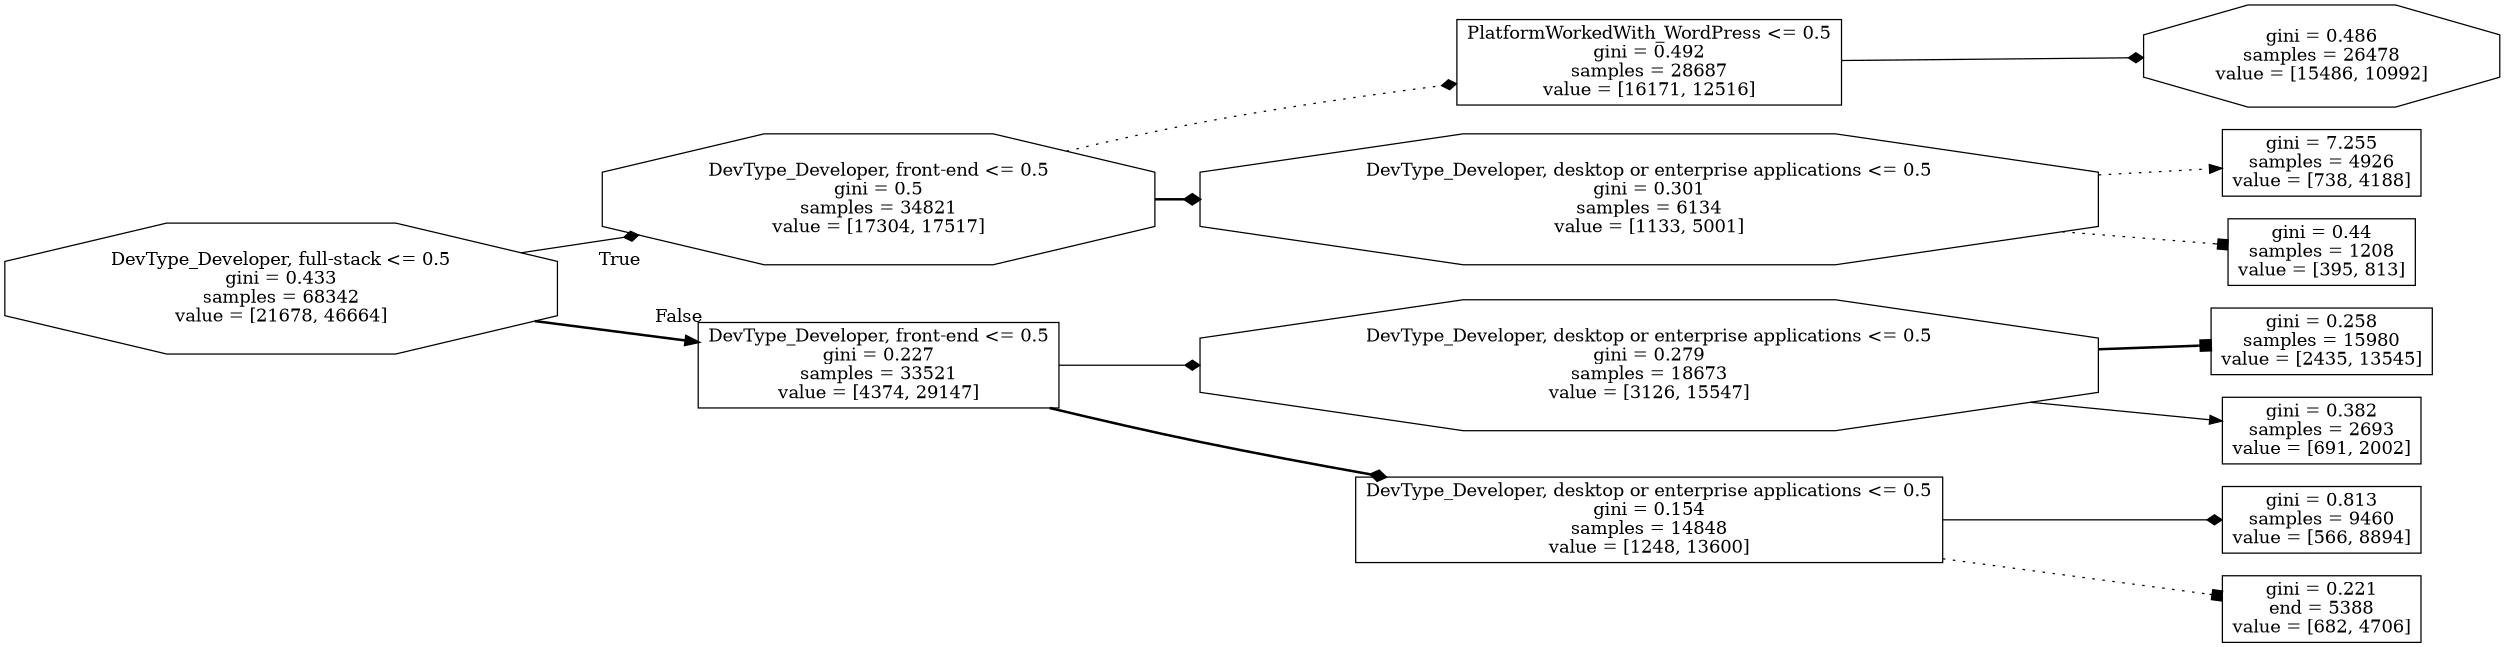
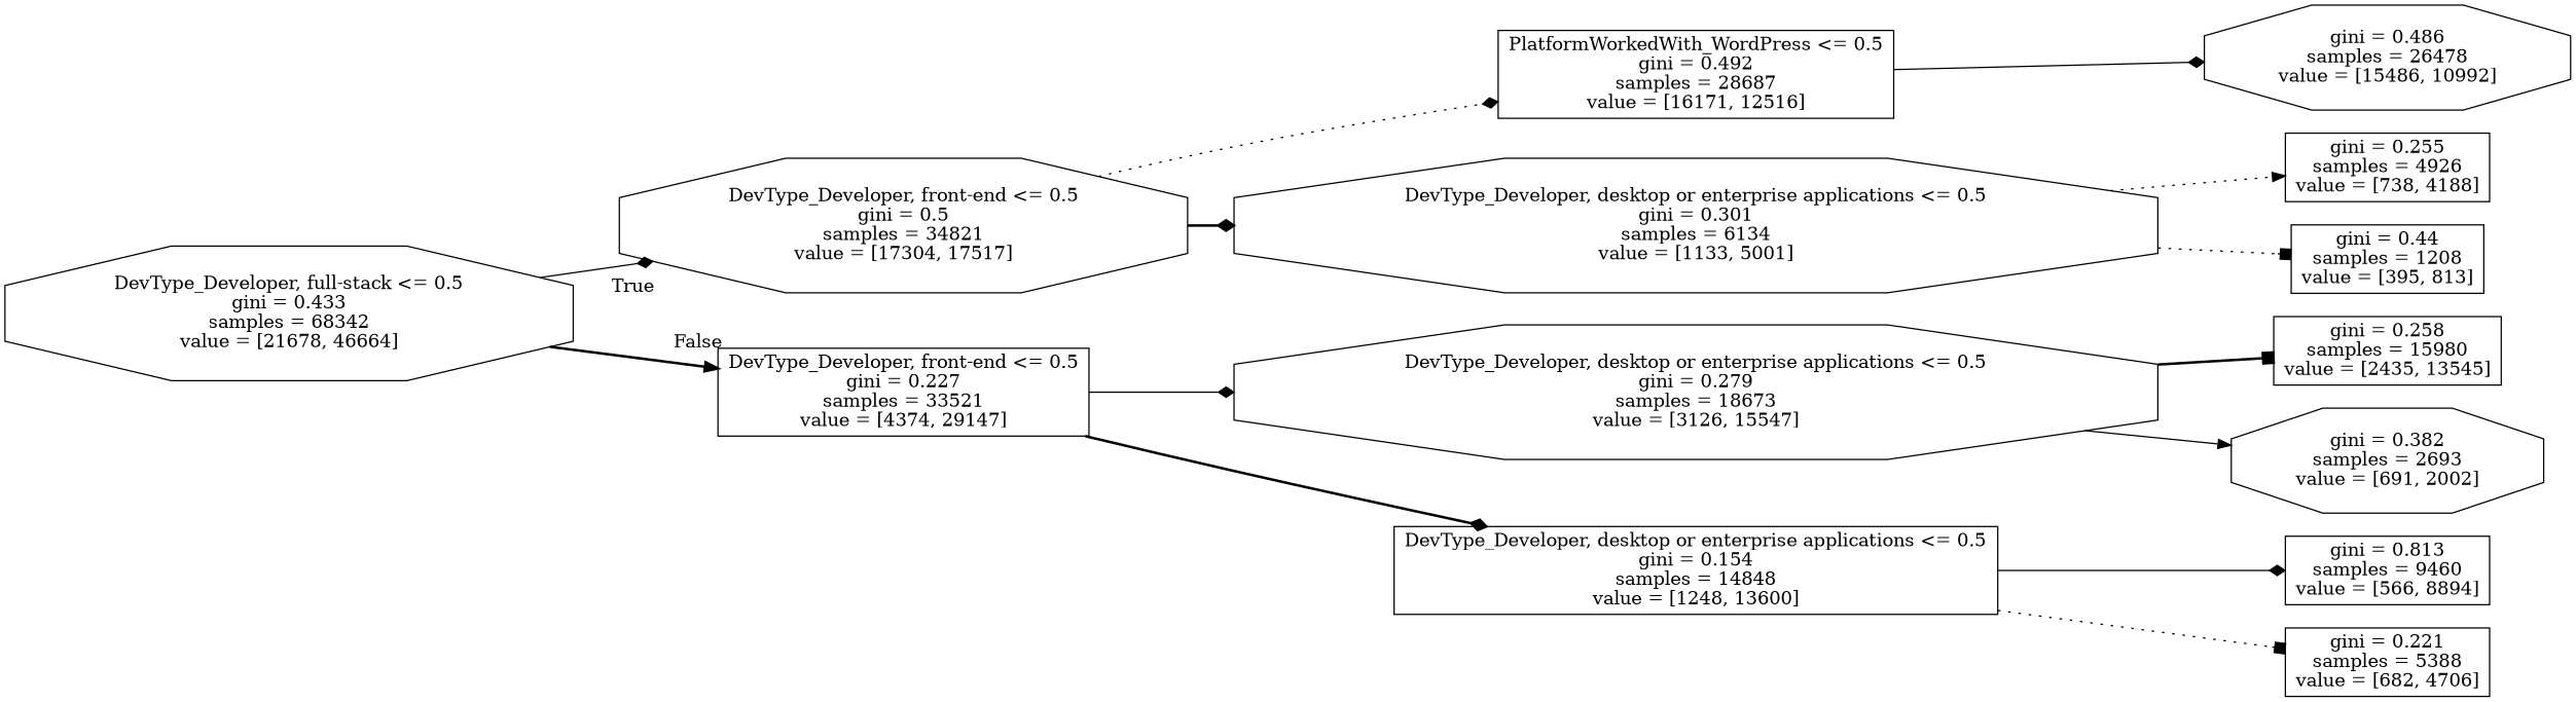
  digraph {
    rankdir=LR
    node [shape=box]
    edge [arrowhead=diamond style=solid]
    n1 [label="DevType_Developer, full-stack <= 0.5\ngini = 0.433\nsamples = 68342\nvalue = [21678, 46664]" shape=octagon]
    n2 [label="DevType_Developer, front-end <= 0.5\ngini = 0.5\nsamples = 34821\nvalue = [17304, 17517]" shape=octagon]
    n3 [label="DevType_Developer, front-end <= 0.5\ngini = 0.227\nsamples = 33521\nvalue = [4374, 29147]"]
    n4 [label="PlatformWorkedWith_WordPress <= 0.5\ngini = 0.492\nsamples = 28687\nvalue = [16171, 12516]"]
    n5 [label="DevType_Developer, desktop or enterprise applications <= 0.5\ngini = 0.301\nsamples = 6134\nvalue = [1133, 5001]" shape=octagon]
    n6 [label="DevType_Developer, desktop or enterprise applications <= 0.5\ngini = 0.279\nsamples = 18673\nvalue = [3126, 15547]" shape=octagon]
    n7 [label="DevType_Developer, desktop or enterprise applications <= 0.5\ngini = 0.154\nsamples = 14848\nvalue = [1248, 13600]"]
    n8 [label="gini = 0.486\nsamples = 26478\nvalue = [15486, 10992]" shape=octagon]
-   n9 [label="gini = 7.255\nsamples = 4926\nvalue = [738, 4188]"]
+   n9 [label="gini = 0.255\nsamples = 4926\nvalue = [738, 4188]"]
    n10 [label="gini = 0.44\nsamples = 1208\nvalue = [395, 813]"]
    n11 [label="gini = 0.258\nsamples = 15980\nvalue = [2435, 13545]"]
-   n12 [label="gini = 0.382\nsamples = 2693\nvalue = [691, 2002]"]
+   n12 [label="gini = 0.382\nsamples = 2693\nvalue = [691, 2002]" shape=octagon]
    n13 [label="gini = 0.813\nsamples = 9460\nvalue = [566, 8894]"]
-   n14 [label="gini = 0.221\nend = 5388\nvalue = [682, 4706]"]
+   n14 [label="gini = 0.221\nsamples = 5388\nvalue = [682, 4706]"]
    n1 -> n2 [headlabel=True labelangle=45 labeldistance=2.5]
    n1 -> n3 [arrowhead=normal headlabel=False labelangle=-45 labeldistance=2.5 style=bold]
    n2 -> n4 [style=dotted]
    n2 -> n5 [style=bold]
    n3 -> n6
    n3 -> n7 [style=bold]
    n4 -> n8
    n5 -> n9 [arrowhead=normal style=dotted]
    n5 -> n10 [arrowhead=box style=dotted]
    n6 -> n11 [arrowhead=box style=bold]
    n6 -> n12 [arrowhead=normal]
    n7 -> n13
    n7 -> n14 [arrowhead=box style=dotted]
  }
